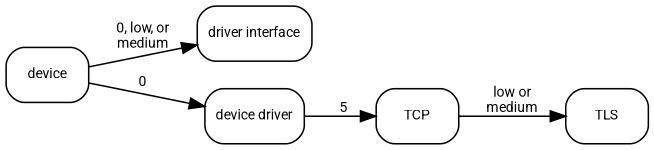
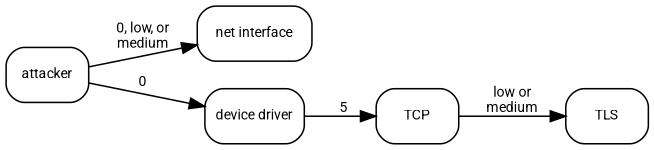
  digraph {
    rankdir=LR
    splines=polyline
    node [fontname=Roboto fontsize=9 margin=0.1 shape=box style=rounded]
    edge [fontname=Roboto fontsize=9 margin=0.1]
-   n1 [label=device]
-   n2 [label="driver interface"]
+   n1 [label=attacker]
+   n2 [label="net interface"]
    n3 [label="device driver"]
    n4 [label=TCP]
    n5 [label=TLS]
    n1 -> n2 [label="0, low, or\nmedium"]
    n1 -> n3 [label=0]
    n3 -> n4 [label=5]
    n4 -> n5 [label="low or\nmedium"]
  }
